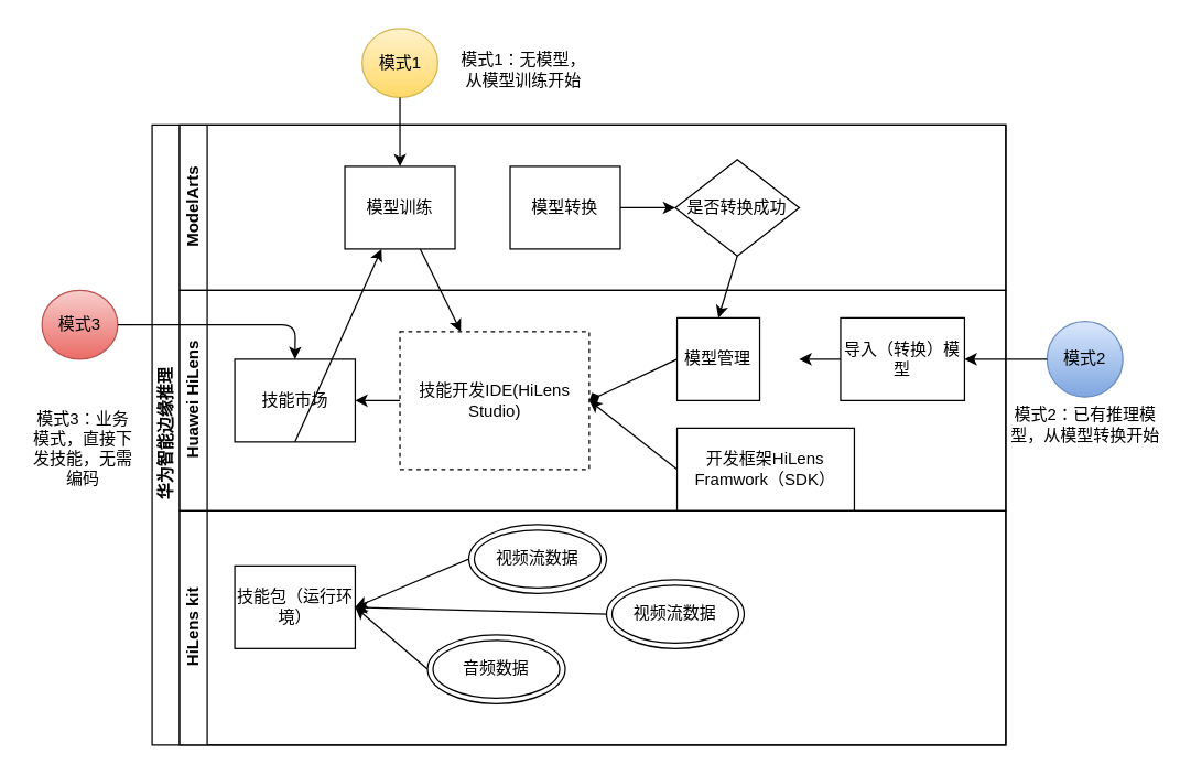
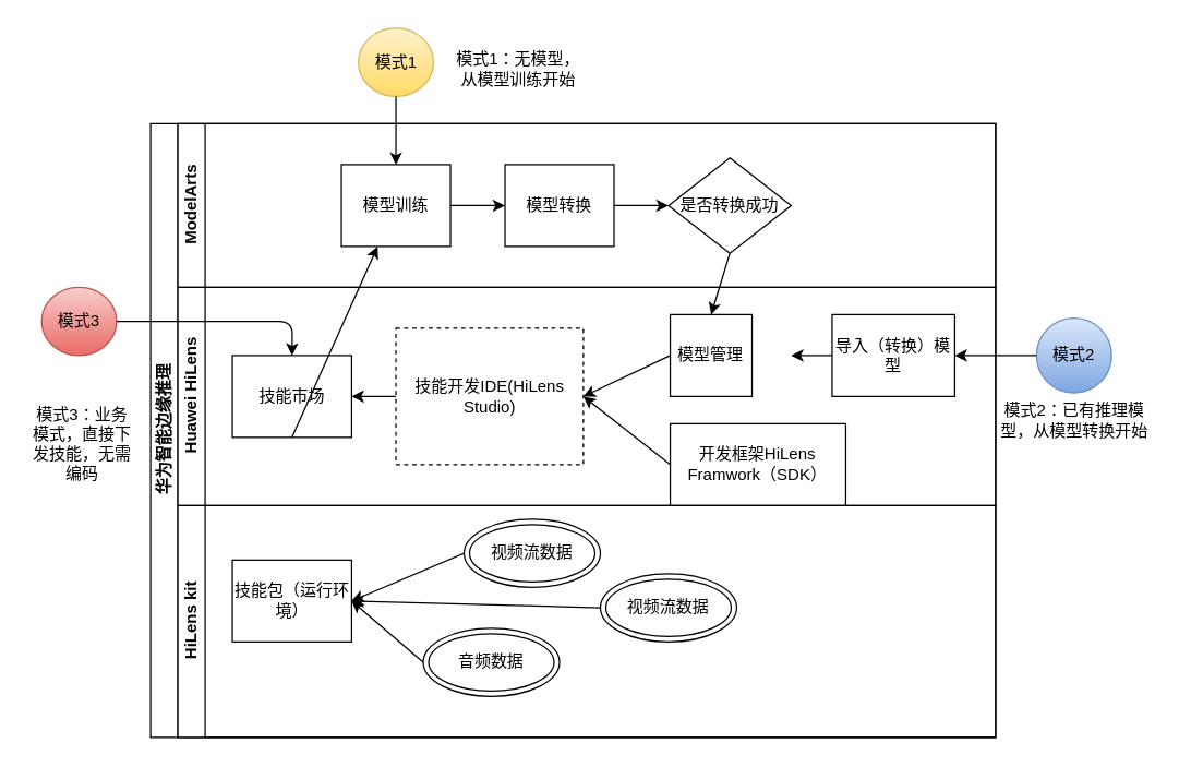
  <mxCell id="0" />
  <mxCell id="1" parent="0" />
  <mxCell id="2" value="华为智能边缘推理" style="swimlane;html=1;childLayout=stackLayout;resizeParent=1;resizeParentMax=0;horizontal=0;startSize=20;horizontalStack=0;" parent="1" vertex="1"><mxGeometry x="110" y="90" width="620" height="450" as="geometry" /></mxCell>
  <mxCell id="3" value="ModelArts" style="swimlane;html=1;startSize=20;horizontal=0;" parent="2" vertex="1"><mxGeometry x="20" width="600" height="120" as="geometry" /></mxCell>
  <mxCell id="4" value="模型训练" style="rounded=0;whiteSpace=wrap;html=1;fontFamily=Helvetica;fontSize=12;fontColor=#000000;align=center;" parent="3" vertex="1"><mxGeometry x="120" y="30" width="80" height="60" as="geometry" /></mxCell>
  <mxCell id="5" style="edgeStyle=orthogonalEdgeStyle;rounded=0;orthogonalLoop=1;jettySize=auto;html=1;exitX=1;exitY=0.5;exitDx=0;exitDy=0;entryX=0;entryY=0.5;entryDx=0;entryDy=0;" parent="3" source="6" target="8" edge="1"><mxGeometry relative="1" as="geometry" /></mxCell>
  <mxCell id="6" value="模型转换" style="rounded=0;whiteSpace=wrap;html=1;fontFamily=Helvetica;fontSize=12;fontColor=#000000;align=center;" parent="3" vertex="1"><mxGeometry x="240" y="30" width="80" height="60" as="geometry" /></mxCell>
- <mxCell id="7" value="" style="endArrow=classic;html=1;" parent="3" source="4" target="14" edge="1"><mxGeometry width="50" height="50" relative="1" as="geometry"><mxPoint x="60" y="-10" as="sourcePoint" /><mxPoint x="410.711" y="180" as="targetPoint" /></mxGeometry></mxCell>
+ <mxCell id="7" value="" style="endArrow=classic;html=1;entryX=0;entryY=0.5;entryDx=0;entryDy=0;" parent="3" source="4" target="6" edge="1"><mxGeometry width="50" height="50" relative="1" as="geometry"><mxPoint x="60" y="-10" as="sourcePoint" /><mxPoint x="410.711" y="180" as="targetPoint" /></mxGeometry></mxCell>
  <mxCell id="8" value="是否转换成功" style="rhombus;whiteSpace=wrap;html=1;fontFamily=Helvetica;fontSize=12;fontColor=#000000;align=center;" parent="3" vertex="1"><mxGeometry x="360" y="25" width="90" height="70" as="geometry" /></mxCell>
  <mxCell id="9" value="" style="endArrow=classic;html=1;entryX=0.5;entryY=0;entryDx=0;entryDy=0;exitX=0.5;exitY=1;exitDx=0;exitDy=0;" parent="2" source="8" target="15" edge="1"><mxGeometry width="50" height="50" relative="1" as="geometry"><mxPoint x="430" y="95" as="sourcePoint" /><mxPoint x="480" y="45" as="targetPoint" /></mxGeometry></mxCell>
  <mxCell id="10" value="Huawei HiLens" style="swimlane;html=1;startSize=20;horizontal=0;" parent="2" vertex="1"><mxGeometry x="20" y="120" width="600" height="160" as="geometry" /></mxCell>
  <mxCell id="11" value="" style="endArrow=classic;html=1;" parent="10" edge="1"><mxGeometry width="50" height="50" relative="1" as="geometry"><mxPoint x="480" y="50" as="sourcePoint" /><mxPoint x="450" y="50" as="targetPoint" /><Array as="points"><mxPoint x="470" y="50" /></Array></mxGeometry></mxCell>
  <mxCell id="12" value="" style="endArrow=classic;html=1;" parent="10" edge="1"><mxGeometry width="50" height="50" relative="1" as="geometry"><mxPoint x="160" y="80" as="sourcePoint" /><mxPoint x="210" y="30" as="targetPoint" /></mxGeometry></mxCell>
  <mxCell id="13" style="edgeStyle=orthogonalEdgeStyle;rounded=0;orthogonalLoop=1;jettySize=auto;html=1;" parent="10" source="14" target="18" edge="1"><mxGeometry relative="1" as="geometry" /></mxCell>
  <mxCell id="14" value="技能开发IDE(HiLens Studio)" style="rounded=0;whiteSpace=wrap;html=1;fontFamily=Helvetica;fontSize=12;fontColor=#000000;align=center;dashed=1;" parent="10" vertex="1"><mxGeometry x="160" y="30" width="137.5" height="100" as="geometry" /></mxCell>
  <mxCell id="15" value="模型管理" style="rounded=0;whiteSpace=wrap;html=1;fontFamily=Helvetica;fontSize=12;fontColor=#000000;align=center;" parent="10" vertex="1"><mxGeometry x="361.25" y="20" width="60" height="60" as="geometry" /></mxCell>
  <mxCell id="16" value="导入（转换）模型" style="rounded=0;whiteSpace=wrap;html=1;fontFamily=Helvetica;fontSize=12;fontColor=#000000;align=center;" parent="10" vertex="1"><mxGeometry x="480" y="20" width="90" height="60" as="geometry" /></mxCell>
  <mxCell id="17" value="" style="endArrow=classic;html=1;entryX=1;entryY=0.5;entryDx=0;entryDy=0;exitX=0;exitY=0.5;exitDx=0;exitDy=0;" parent="10" source="19" target="14" edge="1"><mxGeometry width="50" height="50" relative="1" as="geometry"><mxPoint x="360" y="130" as="sourcePoint" /><mxPoint x="410" y="90" as="targetPoint" /></mxGeometry></mxCell>
  <mxCell id="18" value="技能市场" style="rounded=0;whiteSpace=wrap;html=1;fontFamily=Helvetica;fontSize=12;fontColor=#000000;align=center;" parent="10" vertex="1"><mxGeometry x="40" y="50" width="87.5" height="60" as="geometry" /></mxCell>
  <mxCell id="19" value="开发框架HiLens Framwork（SDK）" style="rounded=0;whiteSpace=wrap;html=1;fontFamily=Helvetica;fontSize=12;fontColor=#000000;align=center;" parent="10" vertex="1"><mxGeometry x="361.25" y="100" width="128.75" height="60" as="geometry" /></mxCell>
- <mxCell id="20" value="" style="endArrow=diamond;html=1;entryX=1;entryY=0.5;entryDx=0;entryDy=0;exitX=0;exitY=0.5;exitDx=0;exitDy=0;" parent="10" source="15" target="14" edge="1"><mxGeometry width="50" height="50" relative="1" as="geometry"><mxPoint x="380" y="50" as="sourcePoint" /><mxPoint x="360" y="50" as="targetPoint" /></mxGeometry></mxCell>
+ <mxCell id="20" value="" style="endArrow=classic;html=1;entryX=1;entryY=0.5;entryDx=0;entryDy=0;exitX=0;exitY=0.5;exitDx=0;exitDy=0;" parent="10" source="15" target="14" edge="1"><mxGeometry width="50" height="50" relative="1" as="geometry"><mxPoint x="380" y="50" as="sourcePoint" /><mxPoint x="360" y="50" as="targetPoint" /></mxGeometry></mxCell>
  <mxCell id="21" value="HiLens kit" style="swimlane;html=1;startSize=20;horizontal=0;" parent="2" vertex="1"><mxGeometry x="20" y="280" width="600" height="170" as="geometry" /></mxCell>
  <mxCell id="22" value="" style="endArrow=classic;html=1;entryX=1;entryY=0.5;entryDx=0;entryDy=0;exitX=0;exitY=0.5;exitDx=0;exitDy=0;" parent="21" source="25" target="24" edge="1"><mxGeometry width="50" height="50" relative="1" as="geometry"><mxPoint x="260" y="80" as="sourcePoint" /><mxPoint x="310" y="30" as="targetPoint" /></mxGeometry></mxCell>
  <mxCell id="23" value="视频流数据" style="ellipse;shape=doubleEllipse;whiteSpace=wrap;html=1;" parent="21" vertex="1"><mxGeometry x="210" y="10" width="100" height="50" as="geometry" /></mxCell>
  <mxCell id="24" value="技能包（运行环境）" style="rounded=0;whiteSpace=wrap;html=1;fontFamily=Helvetica;fontSize=12;fontColor=#000000;align=center;" parent="21" vertex="1"><mxGeometry x="40" y="40" width="87.5" height="60" as="geometry" /></mxCell>
  <mxCell id="25" value="视频流数据" style="ellipse;shape=doubleEllipse;whiteSpace=wrap;html=1;" parent="21" vertex="1"><mxGeometry x="310" y="50" width="100" height="50" as="geometry" /></mxCell>
  <mxCell id="26" value="" style="endArrow=classic;html=1;exitX=0;exitY=0.5;exitDx=0;exitDy=0;entryX=1;entryY=0.5;entryDx=0;entryDy=0;" parent="21" source="28" target="24" edge="1"><mxGeometry width="50" height="50" relative="1" as="geometry"><mxPoint x="160" y="70" as="sourcePoint" /><mxPoint x="210" y="20" as="targetPoint" /></mxGeometry></mxCell>
  <mxCell id="27" value="" style="endArrow=classic;html=1;entryX=1;entryY=0.5;entryDx=0;entryDy=0;exitX=0;exitY=0.5;exitDx=0;exitDy=0;" parent="21" source="23" target="24" edge="1"><mxGeometry width="50" height="50" relative="1" as="geometry"><mxPoint x="200" y="30" as="sourcePoint" /><mxPoint x="250" y="-20" as="targetPoint" /></mxGeometry></mxCell>
  <mxCell id="28" value="音频数据" style="ellipse;shape=doubleEllipse;whiteSpace=wrap;html=1;" parent="21" vertex="1"><mxGeometry x="180" y="90" width="100" height="50" as="geometry" /></mxCell>
  <mxCell id="29" value="" style="endArrow=classic;html=1;exitX=0.5;exitY=1;exitDx=0;exitDy=0;" parent="2" source="18" target="4" edge="1"><mxGeometry width="50" height="50" relative="1" as="geometry"><mxPoint x="370" y="220" as="sourcePoint" /><mxPoint x="420" y="170" as="targetPoint" /></mxGeometry></mxCell>
  <mxCell id="30" value="模式2" style="ellipse;whiteSpace=wrap;html=1;aspect=fixed;gradientColor=#7ea6e0;fillColor=#dae8fc;strokeColor=#6c8ebf;" parent="1" vertex="1"><mxGeometry x="760" y="232.5" width="55" height="55" as="geometry" /></mxCell>
  <mxCell id="31" value="" style="endArrow=classic;html=1;entryX=1;entryY=0.5;entryDx=0;entryDy=0;exitX=0;exitY=0.5;exitDx=0;exitDy=0;" parent="1" source="30" target="16" edge="1"><mxGeometry width="50" height="50" relative="1" as="geometry"><mxPoint x="770" y="260" as="sourcePoint" /><mxPoint x="820" y="210" as="targetPoint" /></mxGeometry></mxCell>
  <mxCell id="32" value="模式1" style="ellipse;whiteSpace=wrap;html=1;gradientColor=#ffd966;fillColor=#fff2cc;strokeColor=#d6b656;" parent="1" vertex="1"><mxGeometry x="262.5" y="20" width="55" height="50" as="geometry" /></mxCell>
  <mxCell id="33" value="模式3" style="ellipse;whiteSpace=wrap;html=1;gradientColor=#ea6b66;fillColor=#f8cecc;strokeColor=#b85450;" vertex="1" parent="1"><mxGeometry x="30" y="210" width="55" height="50" as="geometry" /></mxCell>
  <mxCell id="34" value="" style="endArrow=classic;html=1;exitX=1;exitY=0.5;exitDx=0;exitDy=0;entryX=0.5;entryY=0;entryDx=0;entryDy=0;" edge="1" parent="1" source="33" target="18"><mxGeometry width="50" height="50" relative="1" as="geometry"><mxPoint x="400" y="250" as="sourcePoint" /><mxPoint x="450" y="200" as="targetPoint" /><Array as="points"><mxPoint x="214" y="235" /></Array></mxGeometry></mxCell>
  <mxCell id="35" value="" style="endArrow=classic;html=1;exitX=0.5;exitY=1;exitDx=0;exitDy=0;entryX=0.5;entryY=0;entryDx=0;entryDy=0;" edge="1" parent="1" source="32" target="4"><mxGeometry width="50" height="50" relative="1" as="geometry"><mxPoint x="330" y="50" as="sourcePoint" /><mxPoint x="380" y="0" as="targetPoint" /></mxGeometry></mxCell>
  <mxCell id="36" value="模式1：无模型，从模型训练开始" style="text;html=1;strokeColor=none;fillColor=none;align=center;verticalAlign=middle;whiteSpace=wrap;rounded=0;" vertex="1" parent="1"><mxGeometry x="330" y="30" width="100" height="40" as="geometry" /></mxCell>
  <mxCell id="37" value="模式2：已有推理模型，从模型转换开始" style="text;html=1;strokeColor=none;fillColor=none;align=center;verticalAlign=middle;whiteSpace=wrap;rounded=0;" vertex="1" parent="1"><mxGeometry x="732.5" y="287.5" width="110" height="40" as="geometry" /></mxCell>
  <mxCell id="38" value="模式3：业务模式，直接下发技能，无需编码" style="text;html=1;strokeColor=none;fillColor=none;align=center;verticalAlign=middle;whiteSpace=wrap;rounded=0;" vertex="1" parent="1"><mxGeometry x="20" y="315" width="80" height="20" as="geometry" /></mxCell>
